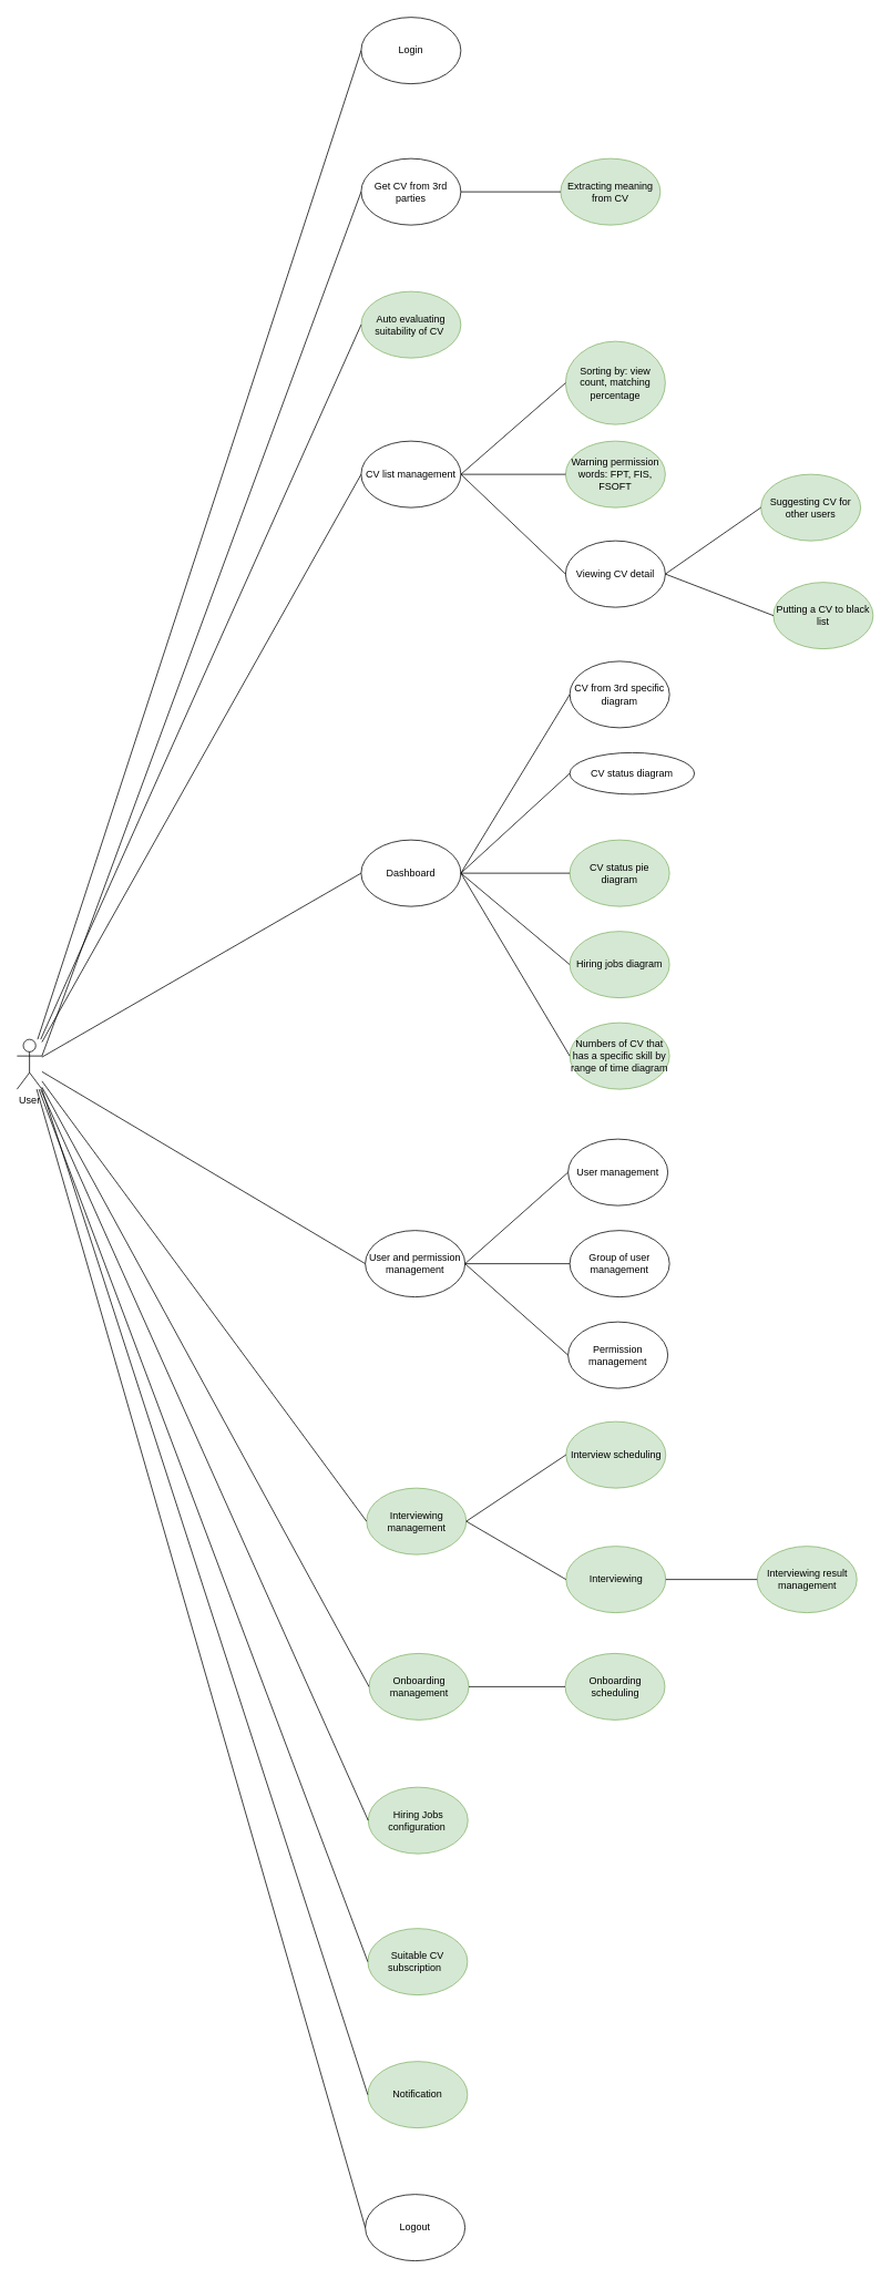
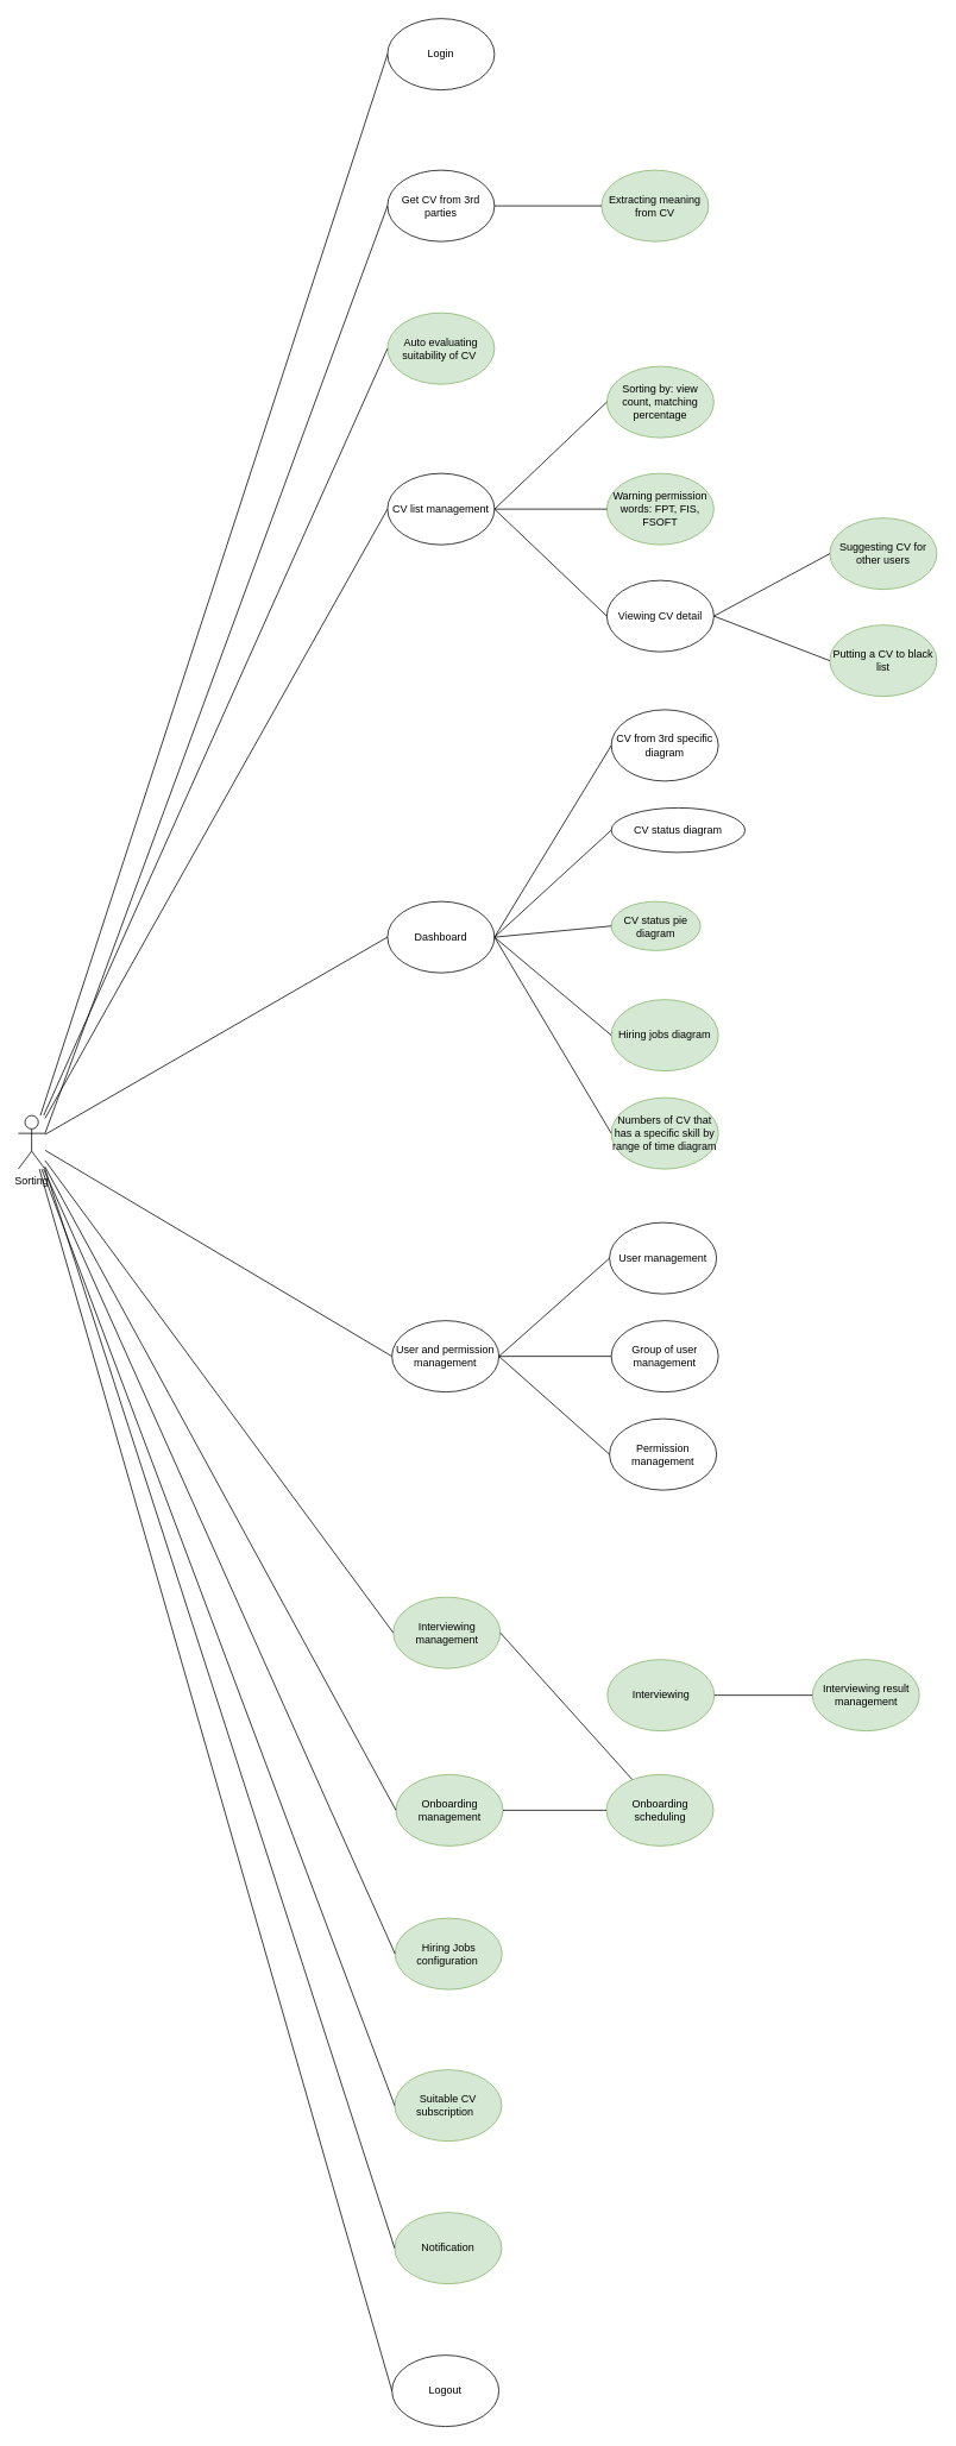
  <mxCell id="0" />
  <mxCell id="1" parent="0" />
- <mxCell id="2" value="User" style="shape=umlActor;verticalLabelPosition=bottom;verticalAlign=top;html=1;outlineConnect=0;" parent="1" vertex="1"><mxGeometry x="20" y="1250" width="30" height="60" as="geometry" /></mxCell>
+ <mxCell id="2" value="Sorting" style="shape=umlActor;verticalLabelPosition=bottom;verticalAlign=top;html=1;outlineConnect=0;" parent="1" vertex="1"><mxGeometry x="20" y="1250" width="30" height="60" as="geometry" /></mxCell>
  <mxCell id="3" value="Login" style="ellipse;whiteSpace=wrap;html=1;" parent="1" vertex="1"><mxGeometry x="434" y="20" width="120" height="80" as="geometry" /></mxCell>
  <mxCell id="4" value="Logout" style="ellipse;whiteSpace=wrap;html=1;" parent="1" vertex="1"><mxGeometry x="439" y="2640" width="120" height="80" as="geometry" /></mxCell>
  <mxCell id="5" value="CV list management" style="ellipse;whiteSpace=wrap;html=1;" parent="1" vertex="1"><mxGeometry x="434" y="530" width="120" height="80" as="geometry" /></mxCell>
  <mxCell id="6" value="Dashboard" style="ellipse;whiteSpace=wrap;html=1;" parent="1" vertex="1"><mxGeometry x="434" y="1010" width="120" height="80" as="geometry" /></mxCell>
  <mxCell id="7" value="CV from 3rd specific diagram" style="ellipse;whiteSpace=wrap;html=1;" parent="1" vertex="1"><mxGeometry x="685" y="795" width="120" height="80" as="geometry" /></mxCell>
  <mxCell id="8" value="CV status diagram" style="ellipse;whiteSpace=wrap;html=1;" parent="1" vertex="1"><mxGeometry x="685" y="905" width="150" height="50" as="geometry" /></mxCell>
  <mxCell id="9" value="" style="endArrow=none;html=1;rounded=0;entryX=0;entryY=0.5;entryDx=0;entryDy=0;" parent="1" source="2" target="3" edge="1"><mxGeometry width="50" height="50" relative="1" as="geometry"><mxPoint x="160" y="660" as="sourcePoint" /><mxPoint x="430" y="410" as="targetPoint" /></mxGeometry></mxCell>
  <mxCell id="10" value="" style="endArrow=none;html=1;rounded=0;entryX=0;entryY=0.5;entryDx=0;entryDy=0;" parent="1" source="2" target="5" edge="1"><mxGeometry width="50" height="50" relative="1" as="geometry"><mxPoint x="160" y="670" as="sourcePoint" /><mxPoint x="360" y="600" as="targetPoint" /></mxGeometry></mxCell>
  <mxCell id="11" value="" style="endArrow=none;html=1;rounded=0;entryX=0;entryY=0.5;entryDx=0;entryDy=0;" parent="1" source="2" target="6" edge="1"><mxGeometry width="50" height="50" relative="1" as="geometry"><mxPoint x="220" y="830" as="sourcePoint" /><mxPoint x="270" y="780" as="targetPoint" /></mxGeometry></mxCell>
  <mxCell id="12" value="" style="endArrow=none;html=1;rounded=0;entryX=0;entryY=0.5;entryDx=0;entryDy=0;" parent="1" source="2" target="4" edge="1"><mxGeometry width="50" height="50" relative="1" as="geometry"><mxPoint x="220" y="900" as="sourcePoint" /><mxPoint x="270" y="850" as="targetPoint" /></mxGeometry></mxCell>
  <mxCell id="13" value="" style="endArrow=none;html=1;rounded=0;exitX=1;exitY=0.5;exitDx=0;exitDy=0;entryX=0;entryY=0.5;entryDx=0;entryDy=0;" parent="1" source="6" target="7" edge="1"><mxGeometry width="50" height="50" relative="1" as="geometry"><mxPoint x="598" y="965" as="sourcePoint" /><mxPoint x="648" y="915" as="targetPoint" /></mxGeometry></mxCell>
  <mxCell id="14" value="" style="endArrow=none;html=1;rounded=0;exitX=1;exitY=0.5;exitDx=0;exitDy=0;entryX=0;entryY=0.5;entryDx=0;entryDy=0;" parent="1" source="6" target="8" edge="1"><mxGeometry width="50" height="50" relative="1" as="geometry"><mxPoint x="588" y="1065" as="sourcePoint" /><mxPoint x="638" y="1015" as="targetPoint" /></mxGeometry></mxCell>
  <mxCell id="15" value="User and permission management" style="ellipse;whiteSpace=wrap;html=1;" parent="1" vertex="1"><mxGeometry x="439" y="1480" width="120" height="80" as="geometry" /></mxCell>
  <mxCell id="16" value="" style="endArrow=none;html=1;rounded=0;entryX=0;entryY=0.5;entryDx=0;entryDy=0;" parent="1" source="2" target="15" edge="1"><mxGeometry width="50" height="50" relative="1" as="geometry"><mxPoint x="340" y="930" as="sourcePoint" /><mxPoint x="390" y="880" as="targetPoint" /></mxGeometry></mxCell>
  <mxCell id="17" value="Interviewing management" style="ellipse;whiteSpace=wrap;html=1;fillColor=#d5e8d4;strokeColor=#82b366;" parent="1" vertex="1"><mxGeometry x="440.5" y="1790" width="120" height="80" as="geometry" /></mxCell>
  <mxCell id="18" value="" style="endArrow=none;html=1;rounded=0;entryX=0;entryY=0.5;entryDx=0;entryDy=0;" parent="1" source="2" target="17" edge="1"><mxGeometry width="50" height="50" relative="1" as="geometry"><mxPoint x="310" y="1070" as="sourcePoint" /><mxPoint x="360" y="1020" as="targetPoint" /></mxGeometry></mxCell>
- <mxCell id="19" value="Interview scheduling" style="ellipse;whiteSpace=wrap;html=1;fillColor=#d5e8d4;strokeColor=#82b366;" parent="1" vertex="1"><mxGeometry x="680.5" y="1710" width="120" height="80" as="geometry" /></mxCell>
- <mxCell id="20" value="" style="endArrow=none;html=1;rounded=0;exitX=1;exitY=0.5;exitDx=0;exitDy=0;entryX=0;entryY=0.5;entryDx=0;entryDy=0;" parent="1" source="17" target="19" edge="1"><mxGeometry width="50" height="50" relative="1" as="geometry"><mxPoint x="620.5" y="1820" as="sourcePoint" /><mxPoint x="670.5" y="1770" as="targetPoint" /></mxGeometry></mxCell>
  <mxCell id="21" value="Interviewing" style="ellipse;whiteSpace=wrap;html=1;fillColor=#d5e8d4;strokeColor=#82b366;" parent="1" vertex="1"><mxGeometry x="680.5" y="1860" width="120" height="80" as="geometry" /></mxCell>
- <mxCell id="22" value="" style="endArrow=none;html=1;rounded=0;exitX=1;exitY=0.5;exitDx=0;exitDy=0;entryX=0;entryY=0.5;entryDx=0;entryDy=0;" parent="1" source="17" target="21" edge="1"><mxGeometry width="50" height="50" relative="1" as="geometry"><mxPoint x="580.5" y="1950" as="sourcePoint" /><mxPoint x="630.5" y="1900" as="targetPoint" /></mxGeometry></mxCell>
+ <mxCell id="22" value="" style="endArrow=none;html=1;rounded=0;exitX=1;exitY=0.5;exitDx=0;exitDy=0;" parent="1" source="17" target="27" edge="1"><mxGeometry width="50" height="50" relative="1" as="geometry"><mxPoint x="580.5" y="1950" as="sourcePoint" /><mxPoint x="630.5" y="1900" as="targetPoint" /></mxGeometry></mxCell>
  <mxCell id="23" value="Interviewing result management" style="ellipse;whiteSpace=wrap;html=1;fillColor=#d5e8d4;strokeColor=#82b366;" parent="1" vertex="1"><mxGeometry x="910.5" y="1860" width="120" height="80" as="geometry" /></mxCell>
  <mxCell id="24" value="" style="endArrow=none;html=1;rounded=0;exitX=1;exitY=0.5;exitDx=0;exitDy=0;entryX=0;entryY=0.5;entryDx=0;entryDy=0;" parent="1" source="21" target="23" edge="1"><mxGeometry width="50" height="50" relative="1" as="geometry"><mxPoint x="810.5" y="2020" as="sourcePoint" /><mxPoint x="860.5" y="1970" as="targetPoint" /></mxGeometry></mxCell>
  <mxCell id="25" value="Onboarding management" style="ellipse;whiteSpace=wrap;html=1;fillColor=#d5e8d4;strokeColor=#82b366;" parent="1" vertex="1"><mxGeometry x="443.5" y="1989" width="120" height="80" as="geometry" /></mxCell>
  <mxCell id="26" value="" style="endArrow=none;html=1;rounded=0;entryX=0;entryY=0.5;entryDx=0;entryDy=0;" parent="1" source="2" target="25" edge="1"><mxGeometry width="50" height="50" relative="1" as="geometry"><mxPoint x="380" y="1300" as="sourcePoint" /><mxPoint x="430" y="1250" as="targetPoint" /></mxGeometry></mxCell>
  <mxCell id="27" value="Onboarding scheduling" style="ellipse;whiteSpace=wrap;html=1;fillColor=#d5e8d4;strokeColor=#82b366;" parent="1" vertex="1"><mxGeometry x="679.5" y="1989" width="120" height="80" as="geometry" /></mxCell>
  <mxCell id="28" value="" style="endArrow=none;html=1;rounded=0;exitX=1;exitY=0.5;exitDx=0;exitDy=0;entryX=0;entryY=0.5;entryDx=0;entryDy=0;" parent="1" source="25" target="27" edge="1"><mxGeometry width="50" height="50" relative="1" as="geometry"><mxPoint x="589.5" y="2130" as="sourcePoint" /><mxPoint x="639.5" y="2080" as="targetPoint" /></mxGeometry></mxCell>
  <mxCell id="29" value="Viewing CV detail" style="ellipse;whiteSpace=wrap;html=1;" parent="1" vertex="1"><mxGeometry x="680" y="650" width="120" height="80" as="geometry" /></mxCell>
  <mxCell id="30" value="" style="endArrow=none;html=1;rounded=0;exitX=1;exitY=0.5;exitDx=0;exitDy=0;entryX=0;entryY=0.5;entryDx=0;entryDy=0;" parent="1" source="5" target="29" edge="1"><mxGeometry width="50" height="50" relative="1" as="geometry"><mxPoint x="610" y="580" as="sourcePoint" /><mxPoint x="660" y="530" as="targetPoint" /></mxGeometry></mxCell>
  <mxCell id="31" value="Get CV from 3rd parties" style="ellipse;whiteSpace=wrap;html=1;" parent="1" vertex="1"><mxGeometry x="434" y="190" width="120" height="80" as="geometry" /></mxCell>
  <mxCell id="32" value="Extracting meaning from CV" style="ellipse;whiteSpace=wrap;html=1;fillColor=#d5e8d4;strokeColor=#82b366;" parent="1" vertex="1"><mxGeometry x="674" y="190" width="120" height="80" as="geometry" /></mxCell>
  <mxCell id="33" value="" style="endArrow=none;html=1;rounded=0;entryX=0;entryY=0.5;entryDx=0;entryDy=0;exitX=1;exitY=0.333;exitDx=0;exitDy=0;exitPerimeter=0;" parent="1" source="2" target="31" edge="1"><mxGeometry width="50" height="50" relative="1" as="geometry"><mxPoint x="70" y="990" as="sourcePoint" /><mxPoint x="300" y="640" as="targetPoint" /></mxGeometry></mxCell>
  <mxCell id="34" value="" style="endArrow=none;html=1;rounded=0;exitX=1;exitY=0.5;exitDx=0;exitDy=0;entryX=0;entryY=0.5;entryDx=0;entryDy=0;" parent="1" source="31" target="32" edge="1"><mxGeometry width="50" height="50" relative="1" as="geometry"><mxPoint x="594" y="270" as="sourcePoint" /><mxPoint x="644" y="220" as="targetPoint" /></mxGeometry></mxCell>
  <mxCell id="35" value="Auto evaluating suitability of CV&amp;nbsp;" style="ellipse;whiteSpace=wrap;html=1;fillColor=#d5e8d4;strokeColor=#82b366;" parent="1" vertex="1"><mxGeometry x="434" y="350" width="120" height="80" as="geometry" /></mxCell>
  <mxCell id="36" value="" style="endArrow=none;html=1;rounded=0;entryX=0;entryY=0.5;entryDx=0;entryDy=0;" parent="1" source="2" target="35" edge="1"><mxGeometry width="50" height="50" relative="1" as="geometry"><mxPoint x="330" y="570" as="sourcePoint" /><mxPoint x="380" y="520" as="targetPoint" /></mxGeometry></mxCell>
- <mxCell id="37" value="Suggesting CV for other users" style="ellipse;whiteSpace=wrap;html=1;fillColor=#d5e8d4;strokeColor=#82b366;" parent="1" vertex="1"><mxGeometry x="915" y="570" width="120" height="80" as="geometry" /></mxCell>
+ <mxCell id="37" value="Suggesting CV for other users" style="ellipse;whiteSpace=wrap;html=1;fillColor=#d5e8d4;strokeColor=#82b366;" parent="1" vertex="1"><mxGeometry x="930" y="580" width="120" height="80" as="geometry" /></mxCell>
  <mxCell id="38" value="Putting a CV to black list" style="ellipse;whiteSpace=wrap;html=1;fillColor=#d5e8d4;strokeColor=#82b366;" parent="1" vertex="1"><mxGeometry x="930" y="700" width="120" height="80" as="geometry" /></mxCell>
  <mxCell id="39" value="" style="endArrow=none;html=1;rounded=0;exitX=1;exitY=0.5;exitDx=0;exitDy=0;entryX=0;entryY=0.5;entryDx=0;entryDy=0;" parent="1" source="29" target="37" edge="1"><mxGeometry width="50" height="50" relative="1" as="geometry"><mxPoint x="870" y="670" as="sourcePoint" /><mxPoint x="920" y="620" as="targetPoint" /></mxGeometry></mxCell>
  <mxCell id="40" value="" style="endArrow=none;html=1;rounded=0;exitX=1;exitY=0.5;exitDx=0;exitDy=0;entryX=0;entryY=0.5;entryDx=0;entryDy=0;" parent="1" source="29" target="38" edge="1"><mxGeometry width="50" height="50" relative="1" as="geometry"><mxPoint x="850" y="760" as="sourcePoint" /><mxPoint x="900" y="710" as="targetPoint" /></mxGeometry></mxCell>
- <mxCell id="41" value="Sorting by: view count, matching percentage" style="ellipse;whiteSpace=wrap;html=1;fillColor=#d5e8d4;strokeColor=#82b366;" parent="1" vertex="1"><mxGeometry x="680" y="410" width="120" height="100" as="geometry" /></mxCell>
+ <mxCell id="41" value="Sorting by: view count, matching percentage" style="ellipse;whiteSpace=wrap;html=1;fillColor=#d5e8d4;strokeColor=#82b366;" parent="1" vertex="1"><mxGeometry x="680" y="410" width="120" height="80" as="geometry" /></mxCell>
  <mxCell id="42" value="" style="endArrow=none;html=1;rounded=0;exitX=1;exitY=0.5;exitDx=0;exitDy=0;entryX=0;entryY=0.5;entryDx=0;entryDy=0;" parent="1" source="5" target="41" edge="1"><mxGeometry width="50" height="50" relative="1" as="geometry"><mxPoint x="610" y="510" as="sourcePoint" /><mxPoint x="660" y="460" as="targetPoint" /></mxGeometry></mxCell>
  <mxCell id="43" value="Warning permission words: FPT, FIS, FSOFT" style="ellipse;whiteSpace=wrap;html=1;fillColor=#d5e8d4;strokeColor=#82b366;" parent="1" vertex="1"><mxGeometry x="680" y="530" width="120" height="80" as="geometry" /></mxCell>
  <mxCell id="44" value="" style="endArrow=none;html=1;rounded=0;exitX=1;exitY=0.5;exitDx=0;exitDy=0;entryX=0;entryY=0.5;entryDx=0;entryDy=0;" parent="1" source="5" target="43" edge="1"><mxGeometry width="50" height="50" relative="1" as="geometry"><mxPoint x="630" y="590" as="sourcePoint" /><mxPoint x="680" y="540" as="targetPoint" /></mxGeometry></mxCell>
  <mxCell id="45" value="Hiring jobs diagram" style="ellipse;whiteSpace=wrap;html=1;fillColor=#d5e8d4;strokeColor=#82b366;" parent="1" vertex="1"><mxGeometry x="685" y="1120" width="120" height="80" as="geometry" /></mxCell>
  <mxCell id="46" value="" style="endArrow=none;html=1;rounded=0;exitX=1;exitY=0.5;exitDx=0;exitDy=0;entryX=0;entryY=0.5;entryDx=0;entryDy=0;" parent="1" source="6" target="45" edge="1"><mxGeometry width="50" height="50" relative="1" as="geometry"><mxPoint x="580" y="1070" as="sourcePoint" /><mxPoint x="630" y="1020" as="targetPoint" /></mxGeometry></mxCell>
  <mxCell id="47" value="Numbers of CV that has a specific skill by range of time diagram" style="ellipse;whiteSpace=wrap;html=1;fillColor=#d5e8d4;strokeColor=#82b366;" parent="1" vertex="1"><mxGeometry x="685" y="1230" width="120" height="80" as="geometry" /></mxCell>
  <mxCell id="48" value="" style="endArrow=none;html=1;rounded=0;exitX=1;exitY=0.5;exitDx=0;exitDy=0;entryX=0;entryY=0.5;entryDx=0;entryDy=0;" parent="1" source="6" target="47" edge="1"><mxGeometry width="50" height="50" relative="1" as="geometry"><mxPoint x="570" y="1160" as="sourcePoint" /><mxPoint x="620" y="1110" as="targetPoint" /></mxGeometry></mxCell>
  <mxCell id="49" value="User management" style="ellipse;whiteSpace=wrap;html=1;" parent="1" vertex="1"><mxGeometry x="683" y="1370" width="120" height="80" as="geometry" /></mxCell>
  <mxCell id="50" value="" style="endArrow=none;html=1;rounded=0;exitX=1;exitY=0.5;exitDx=0;exitDy=0;entryX=0;entryY=0.5;entryDx=0;entryDy=0;" parent="1" source="15" target="49" edge="1"><mxGeometry width="50" height="50" relative="1" as="geometry"><mxPoint x="605" y="1490" as="sourcePoint" /><mxPoint x="655" y="1440" as="targetPoint" /></mxGeometry></mxCell>
  <mxCell id="51" value="Group of user management" style="ellipse;whiteSpace=wrap;html=1;" parent="1" vertex="1"><mxGeometry x="685" y="1480" width="120" height="80" as="geometry" /></mxCell>
  <mxCell id="52" value="" style="endArrow=none;html=1;rounded=0;exitX=1;exitY=0.5;exitDx=0;exitDy=0;entryX=0;entryY=0.5;entryDx=0;entryDy=0;" parent="1" source="15" target="51" edge="1"><mxGeometry width="50" height="50" relative="1" as="geometry"><mxPoint x="625" y="1590" as="sourcePoint" /><mxPoint x="675" y="1540" as="targetPoint" /></mxGeometry></mxCell>
  <mxCell id="53" value="Permission management" style="ellipse;whiteSpace=wrap;html=1;" parent="1" vertex="1"><mxGeometry x="683" y="1590" width="120" height="80" as="geometry" /></mxCell>
  <mxCell id="54" value="" style="endArrow=none;html=1;rounded=0;exitX=1;exitY=0.5;exitDx=0;exitDy=0;entryX=0;entryY=0.5;entryDx=0;entryDy=0;" parent="1" source="15" target="53" edge="1"><mxGeometry width="50" height="50" relative="1" as="geometry"><mxPoint x="585" y="1660" as="sourcePoint" /><mxPoint x="635" y="1610" as="targetPoint" /></mxGeometry></mxCell>
  <mxCell id="55" value="Suitable CV subscription&amp;nbsp;&amp;nbsp;" style="ellipse;whiteSpace=wrap;html=1;fillColor=#d5e8d4;strokeColor=#82b366;" parent="1" vertex="1"><mxGeometry x="442" y="2320" width="120" height="80" as="geometry" /></mxCell>
  <mxCell id="56" value="Notification" style="ellipse;whiteSpace=wrap;html=1;fillColor=#d5e8d4;strokeColor=#82b366;" parent="1" vertex="1"><mxGeometry x="442" y="2480" width="120" height="80" as="geometry" /></mxCell>
  <mxCell id="57" value="" style="endArrow=none;html=1;rounded=0;entryX=0;entryY=0.5;entryDx=0;entryDy=0;" parent="1" source="2" target="55" edge="1"><mxGeometry width="50" height="50" relative="1" as="geometry"><mxPoint x="370" y="1980" as="sourcePoint" /><mxPoint x="420" y="1930" as="targetPoint" /></mxGeometry></mxCell>
  <mxCell id="58" value="" style="endArrow=none;html=1;rounded=0;exitX=1;exitY=1;exitDx=0;exitDy=0;exitPerimeter=0;entryX=0;entryY=0.5;entryDx=0;entryDy=0;" parent="1" source="2" target="56" edge="1"><mxGeometry width="50" height="50" relative="1" as="geometry"><mxPoint x="400" y="2160" as="sourcePoint" /><mxPoint x="450" y="2110" as="targetPoint" /></mxGeometry></mxCell>
  <mxCell id="59" value="Hiring Jobs configuration&amp;nbsp;" style="ellipse;whiteSpace=wrap;html=1;fillColor=#d5e8d4;strokeColor=#82b366;" parent="1" vertex="1"><mxGeometry x="442.5" y="2150" width="120" height="80" as="geometry" /></mxCell>
  <mxCell id="60" value="" style="endArrow=none;html=1;rounded=0;entryX=0;entryY=0.5;entryDx=0;entryDy=0;" parent="1" source="2" target="59" edge="1"><mxGeometry width="50" height="50" relative="1" as="geometry"><mxPoint x="420" y="2010" as="sourcePoint" /><mxPoint x="470" y="1960" as="targetPoint" /></mxGeometry></mxCell>
- <mxCell id="61" value="CV status pie diagram" style="ellipse;whiteSpace=wrap;html=1;fillColor=#d5e8d4;strokeColor=#82b366;" vertex="1" parent="1"><mxGeometry x="685" y="1010" width="120" height="80" as="geometry" /></mxCell>
+ <mxCell id="61" value="CV status pie diagram" style="ellipse;whiteSpace=wrap;html=1;fillColor=#d5e8d4;strokeColor=#82b366;" vertex="1" parent="1"><mxGeometry x="685" y="1010" width="100" height="55" as="geometry" /></mxCell>
  <mxCell id="62" value="" style="endArrow=none;html=1;rounded=0;exitX=1;exitY=0.5;exitDx=0;exitDy=0;entryX=0;entryY=0.5;entryDx=0;entryDy=0;" edge="1" parent="1" source="6" target="61"><mxGeometry width="50" height="50" relative="1" as="geometry"><mxPoint x="620" y="1060" as="sourcePoint" /><mxPoint x="670" y="1010" as="targetPoint" /></mxGeometry></mxCell>
